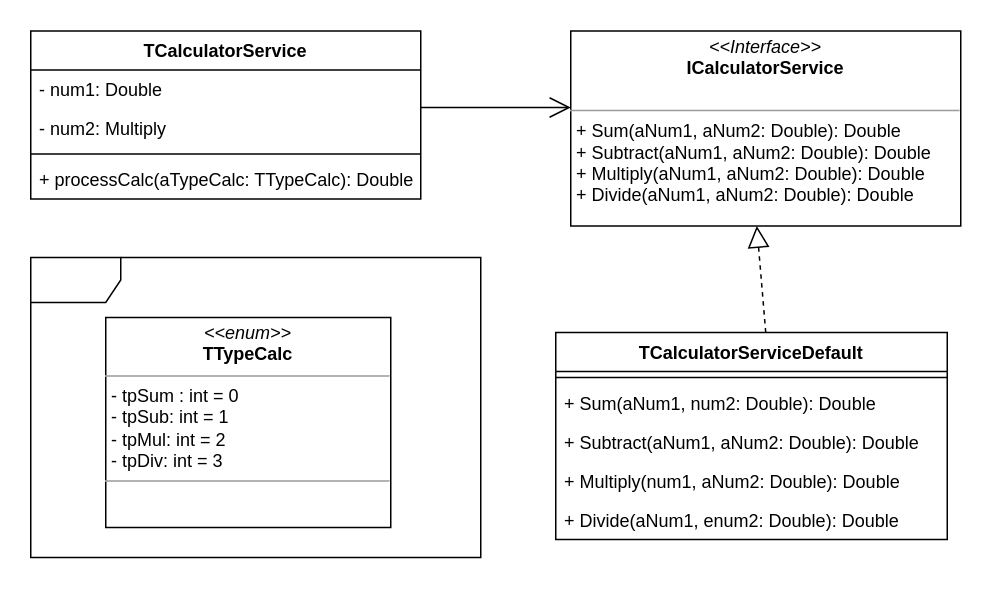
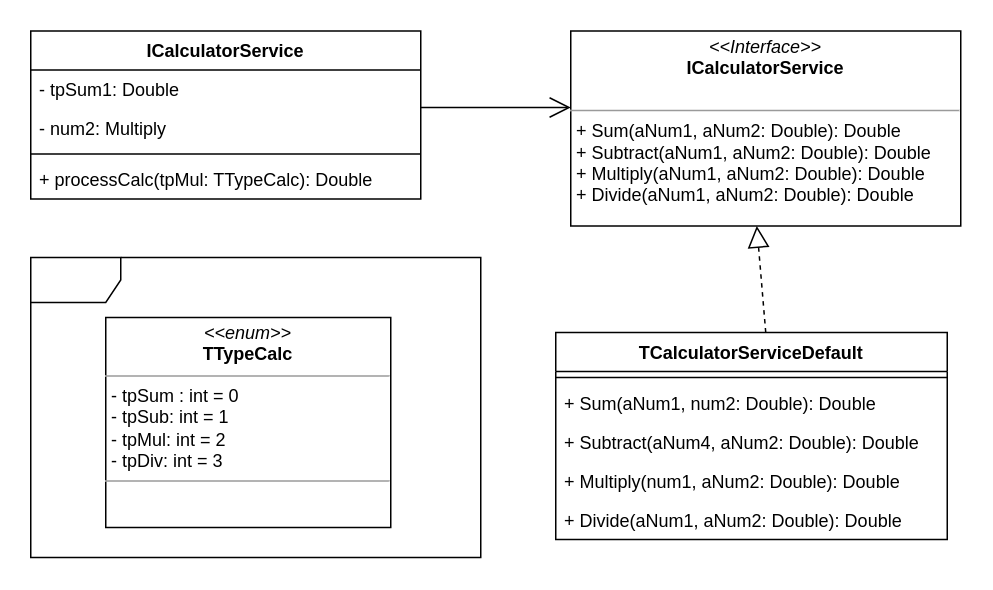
  <mxCell id="0" />
  <mxCell id="1" parent="0" />
  <mxCell id="2" value="TCalculatorServiceDefault" style="swimlane;fontStyle=1;align=center;verticalAlign=top;childLayout=stackLayout;horizontal=1;startSize=26;horizontalStack=0;resizeParent=1;resizeParentMax=0;resizeLast=0;collapsible=1;marginBottom=0;" vertex="1" parent="1"><mxGeometry x="370" y="221" width="261" height="138" as="geometry" /></mxCell>
  <mxCell id="3" value="" style="endArrow=block;dashed=1;endFill=0;endSize=12;html=1;rounded=0;entryX=0.477;entryY=1;entryDx=0;entryDy=0;entryPerimeter=0;" edge="1" parent="2" target="9"><mxGeometry width="160" relative="1" as="geometry"><mxPoint x="140" as="sourcePoint" /><mxPoint x="10" y="68.5" as="targetPoint" /></mxGeometry></mxCell>
  <mxCell id="4" value="" style="line;strokeWidth=1;fillColor=none;align=left;verticalAlign=middle;spacingTop=-1;spacingLeft=3;spacingRight=3;rotatable=0;labelPosition=right;points=[];portConstraint=eastwest;strokeColor=inherit;" vertex="1" parent="2"><mxGeometry y="26" width="261" height="8" as="geometry" /></mxCell>
  <mxCell id="5" value="+ Sum(aNum1, num2: Double): Double&#10;" style="text;strokeColor=none;fillColor=none;align=left;verticalAlign=top;spacingLeft=4;spacingRight=4;overflow=hidden;rotatable=0;points=[[0,0.5],[1,0.5]];portConstraint=eastwest;" vertex="1" parent="2"><mxGeometry y="34" width="261" height="26" as="geometry" /></mxCell>
- <mxCell id="6" value="+ Subtract(aNum1, aNum2: Double): Double&#10;" style="text;strokeColor=none;fillColor=none;align=left;verticalAlign=top;spacingLeft=4;spacingRight=4;overflow=hidden;rotatable=0;points=[[0,0.5],[1,0.5]];portConstraint=eastwest;" vertex="1" parent="2"><mxGeometry y="60" width="261" height="26" as="geometry" /></mxCell>
+ <mxCell id="6" value="+ Subtract(aNum4, aNum2: Double): Double&#10;" style="text;strokeColor=none;fillColor=none;align=left;verticalAlign=top;spacingLeft=4;spacingRight=4;overflow=hidden;rotatable=0;points=[[0,0.5],[1,0.5]];portConstraint=eastwest;" vertex="1" parent="2"><mxGeometry y="60" width="261" height="26" as="geometry" /></mxCell>
  <mxCell id="7" value="+ Multiply(num1, aNum2: Double): Double&#10;" style="text;strokeColor=none;fillColor=none;align=left;verticalAlign=top;spacingLeft=4;spacingRight=4;overflow=hidden;rotatable=0;points=[[0,0.5],[1,0.5]];portConstraint=eastwest;" vertex="1" parent="2"><mxGeometry y="86" width="261" height="26" as="geometry" /></mxCell>
- <mxCell id="8" value="+ Divide(aNum1, enum2: Double): Double&#10;" style="text;strokeColor=none;fillColor=none;align=left;verticalAlign=top;spacingLeft=4;spacingRight=4;overflow=hidden;rotatable=0;points=[[0,0.5],[1,0.5]];portConstraint=eastwest;" vertex="1" parent="2"><mxGeometry y="112" width="261" height="26" as="geometry" /></mxCell>
+ <mxCell id="8" value="+ Divide(aNum1, aNum2: Double): Double&#10;" style="text;strokeColor=none;fillColor=none;align=left;verticalAlign=top;spacingLeft=4;spacingRight=4;overflow=hidden;rotatable=0;points=[[0,0.5],[1,0.5]];portConstraint=eastwest;" vertex="1" parent="2"><mxGeometry y="112" width="261" height="26" as="geometry" /></mxCell>
  <mxCell id="9" value="&lt;p style=&quot;margin:0px;margin-top:4px;text-align:center;&quot;&gt;&lt;i&gt;&amp;lt;&amp;lt;Interface&amp;gt;&amp;gt;&lt;/i&gt;&lt;br&gt;&lt;b&gt;ICalculatorService&lt;/b&gt;&lt;/p&gt;&lt;br&gt;&lt;hr size=&quot;1&quot;&gt;&lt;p style=&quot;margin:0px;margin-left:4px;&quot;&gt;+ Sum(aNum1, aNum2: Double): Double&lt;br&gt;+ Subtract(aNum1, aNum2: Double): Double&lt;br&gt;&lt;/p&gt;&lt;p style=&quot;margin:0px;margin-left:4px;&quot;&gt;+ Multiply(aNum1, aNum2: Double): Double&lt;br&gt;&lt;/p&gt;&lt;p style=&quot;margin:0px;margin-left:4px;&quot;&gt;+ Divide(aNum1, aNum2: Double): Double&lt;br&gt;&lt;/p&gt;" style="verticalAlign=top;align=left;overflow=fill;fontSize=12;fontFamily=Helvetica;html=1;" vertex="1" parent="1"><mxGeometry x="380" y="20" width="260" height="130" as="geometry" /></mxCell>
- <mxCell id="10" value="TCalculatorService" style="swimlane;fontStyle=1;align=center;verticalAlign=top;childLayout=stackLayout;horizontal=1;startSize=26;horizontalStack=0;resizeParent=1;resizeParentMax=0;resizeLast=0;collapsible=1;marginBottom=0;" vertex="1" parent="1"><mxGeometry x="20" y="20" width="260" height="112" as="geometry" /></mxCell>
- <mxCell id="11" value="- num1: Double" style="text;strokeColor=none;fillColor=none;align=left;verticalAlign=top;spacingLeft=4;spacingRight=4;overflow=hidden;rotatable=0;points=[[0,0.5],[1,0.5]];portConstraint=eastwest;" vertex="1" parent="10"><mxGeometry y="26" width="260" height="26" as="geometry" /></mxCell>
+ <mxCell id="10" value="ICalculatorService" style="swimlane;fontStyle=1;align=center;verticalAlign=top;childLayout=stackLayout;horizontal=1;startSize=26;horizontalStack=0;resizeParent=1;resizeParentMax=0;resizeLast=0;collapsible=1;marginBottom=0;" vertex="1" parent="1"><mxGeometry x="20" y="20" width="260" height="112" as="geometry" /></mxCell>
+ <mxCell id="11" value="- tpSum1: Double" style="text;strokeColor=none;fillColor=none;align=left;verticalAlign=top;spacingLeft=4;spacingRight=4;overflow=hidden;rotatable=0;points=[[0,0.5],[1,0.5]];portConstraint=eastwest;" vertex="1" parent="10"><mxGeometry y="26" width="260" height="26" as="geometry" /></mxCell>
  <mxCell id="12" value="- num2: Multiply" style="text;strokeColor=none;fillColor=none;align=left;verticalAlign=top;spacingLeft=4;spacingRight=4;overflow=hidden;rotatable=0;points=[[0,0.5],[1,0.5]];portConstraint=eastwest;" vertex="1" parent="10"><mxGeometry y="52" width="260" height="26" as="geometry" /></mxCell>
  <mxCell id="13" value="" style="line;strokeWidth=1;fillColor=none;align=left;verticalAlign=middle;spacingTop=-1;spacingLeft=3;spacingRight=3;rotatable=0;labelPosition=right;points=[];portConstraint=eastwest;strokeColor=inherit;" vertex="1" parent="10"><mxGeometry y="78" width="260" height="8" as="geometry" /></mxCell>
- <mxCell id="14" value="+ processCalc(aTypeCalc: TTypeCalc): Double" style="text;strokeColor=none;fillColor=none;align=left;verticalAlign=top;spacingLeft=4;spacingRight=4;overflow=hidden;rotatable=0;points=[[0,0.5],[1,0.5]];portConstraint=eastwest;" vertex="1" parent="10"><mxGeometry y="86" width="260" height="26" as="geometry" /></mxCell>
+ <mxCell id="14" value="+ processCalc(tpMul: TTypeCalc): Double" style="text;strokeColor=none;fillColor=none;align=left;verticalAlign=top;spacingLeft=4;spacingRight=4;overflow=hidden;rotatable=0;points=[[0,0.5],[1,0.5]];portConstraint=eastwest;" vertex="1" parent="10"><mxGeometry y="86" width="260" height="26" as="geometry" /></mxCell>
  <mxCell id="15" value="" style="endArrow=open;endFill=1;endSize=12;html=1;rounded=0;exitX=1;exitY=0.962;exitDx=0;exitDy=0;exitPerimeter=0;" edge="1" parent="1" source="11"><mxGeometry width="160" relative="1" as="geometry"><mxPoint x="240" y="271" as="sourcePoint" /><mxPoint x="380" y="71" as="targetPoint" /></mxGeometry></mxCell>
  <mxCell id="16" value="&lt;p style=&quot;margin:0px;margin-top:4px;text-align:center;&quot;&gt;&lt;i&gt;&amp;lt;&amp;lt;enum&amp;gt;&amp;gt;&lt;/i&gt;&lt;br&gt;&lt;b&gt;TTypeCalc&lt;/b&gt;&lt;/p&gt;&lt;hr size=&quot;1&quot;&gt;&lt;p style=&quot;margin:0px;margin-left:4px;&quot;&gt;- tpSum : int = 0&lt;br&gt;- tpSub: int = 1&lt;/p&gt;&lt;p style=&quot;margin:0px;margin-left:4px;&quot;&gt;- tpMul: int = 2&lt;/p&gt;&lt;p style=&quot;margin:0px;margin-left:4px;&quot;&gt;- tpDiv: int = 3&lt;/p&gt;&lt;hr size=&quot;1&quot;&gt;&lt;p style=&quot;margin:0px;margin-left:4px;&quot;&gt;&lt;br&gt;&lt;/p&gt;" style="verticalAlign=top;align=left;overflow=fill;fontSize=12;fontFamily=Helvetica;html=1;" vertex="1" parent="1"><mxGeometry x="70" y="211" width="190" height="140" as="geometry" /></mxCell>
  <mxCell id="17" value="" style="shape=umlFrame;whiteSpace=wrap;html=1;" vertex="1" parent="1"><mxGeometry x="20" y="171" width="300" height="200" as="geometry" /></mxCell>
